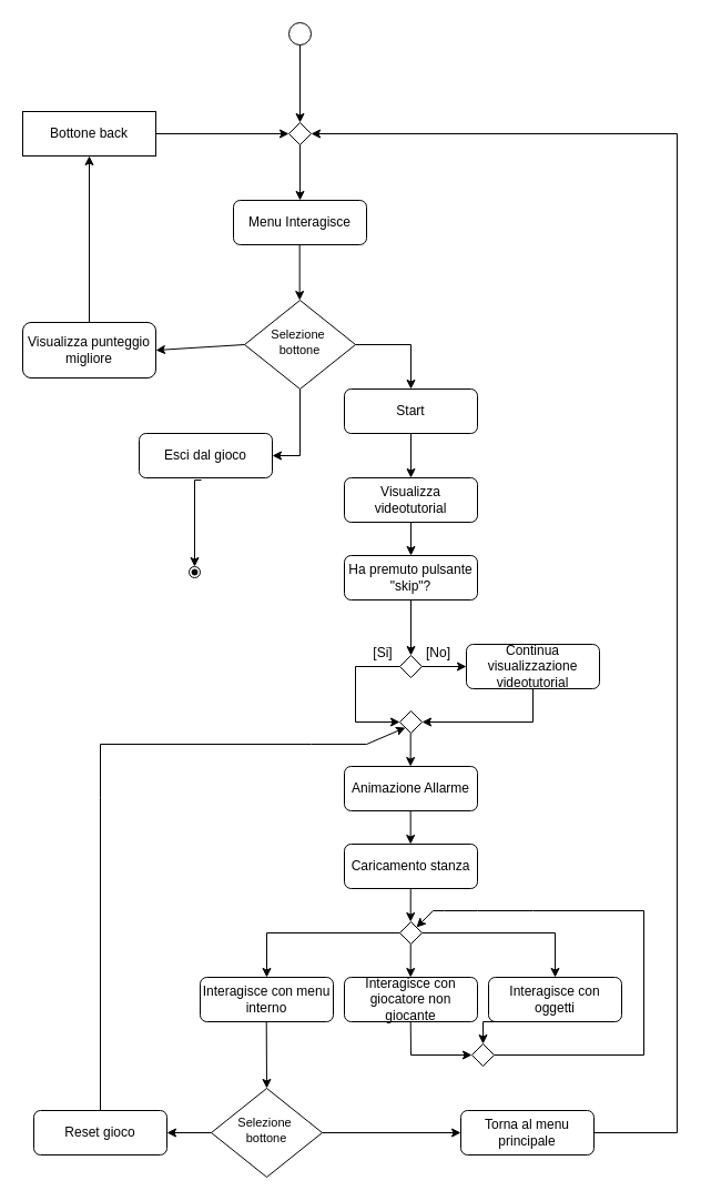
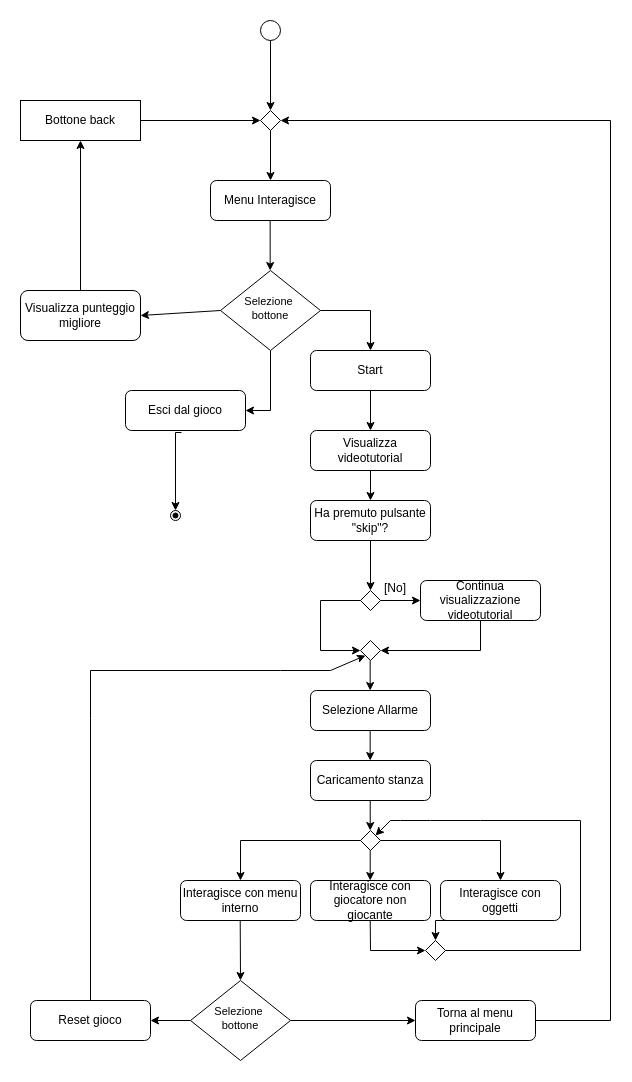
  <mxCell id="0" />
  <mxCell id="1" parent="0" />
  <mxCell id="2" value="" style="ellipse;whiteSpace=wrap;html=1;aspect=fixed;" vertex="1" parent="1"><mxGeometry x="260" y="20" width="20" height="20" as="geometry" /></mxCell>
  <mxCell id="3" value="Selezione&amp;nbsp;&lt;div&gt;bottone&lt;/div&gt;" style="rhombus;whiteSpace=wrap;html=1;shadow=0;fontFamily=Helvetica;fontSize=11;align=center;strokeWidth=1;spacing=6;spacingTop=-4;" vertex="1" parent="1"><mxGeometry x="220" y="270" width="100" height="80" as="geometry" /></mxCell>
  <mxCell id="4" value="Menu Interagisce" style="rounded=1;whiteSpace=wrap;html=1;fontSize=12;glass=0;strokeWidth=1;shadow=0;" vertex="1" parent="1"><mxGeometry x="210" y="180" width="120" height="40" as="geometry" /></mxCell>
  <mxCell id="5" value="" style="endArrow=classic;html=1;rounded=0;exitX=0.5;exitY=1;exitDx=0;exitDy=0;entryX=0.5;entryY=0;entryDx=0;entryDy=0;" edge="1" parent="1" source="2" target="47"><mxGeometry width="50" height="50" relative="1" as="geometry"><mxPoint x="190" y="100" as="sourcePoint" /><mxPoint x="270" y="90" as="targetPoint" /></mxGeometry></mxCell>
  <mxCell id="6" value="" style="endArrow=classic;html=1;rounded=0;exitX=0.5;exitY=1;exitDx=0;exitDy=0;entryX=0.5;entryY=0;entryDx=0;entryDy=0;" edge="1" parent="1" target="4"><mxGeometry width="50" height="50" relative="1" as="geometry"><mxPoint x="270" y="130" as="sourcePoint" /><mxPoint x="280" y="100" as="targetPoint" /></mxGeometry></mxCell>
  <mxCell id="7" value="" style="endArrow=classic;html=1;rounded=0;exitX=0.5;exitY=1;exitDx=0;exitDy=0;entryX=0.5;entryY=0;entryDx=0;entryDy=0;" edge="1" parent="1"><mxGeometry width="50" height="50" relative="1" as="geometry"><mxPoint x="269.66" y="220" as="sourcePoint" /><mxPoint x="269.66" y="270" as="targetPoint" /></mxGeometry></mxCell>
  <mxCell id="8" value="Esci dal gioco" style="rounded=1;whiteSpace=wrap;html=1;fontSize=12;glass=0;strokeWidth=1;shadow=0;" vertex="1" parent="1"><mxGeometry x="125" y="390" width="120" height="40" as="geometry" /></mxCell>
  <mxCell id="9" value="" style="endArrow=classic;html=1;rounded=0;exitX=1;exitY=0.5;exitDx=0;exitDy=0;" edge="1" parent="1" source="3"><mxGeometry width="50" height="50" relative="1" as="geometry"><mxPoint x="410" y="310" as="sourcePoint" /><mxPoint x="370" y="350" as="targetPoint" /><Array as="points"><mxPoint x="370" y="310" /></Array></mxGeometry></mxCell>
  <mxCell id="10" value="Start" style="rounded=1;whiteSpace=wrap;html=1;fontSize=12;glass=0;strokeWidth=1;shadow=0;" vertex="1" parent="1"><mxGeometry x="310" y="350" width="120" height="40" as="geometry" /></mxCell>
  <mxCell id="11" value="" style="rhombus;whiteSpace=wrap;html=1;labelBackgroundColor=#000000;labelBorderColor=default;textShadow=1;fillColor=none;" vertex="1" parent="1"><mxGeometry x="360" y="590" width="20" height="20" as="geometry" /></mxCell>
  <mxCell id="12" value="" style="endArrow=classic;html=1;rounded=0;exitX=0.5;exitY=1;exitDx=0;exitDy=0;" edge="1" parent="1" source="10"><mxGeometry width="50" height="50" relative="1" as="geometry"><mxPoint x="380" y="460" as="sourcePoint" /><mxPoint x="370" y="430" as="targetPoint" /></mxGeometry></mxCell>
  <mxCell id="13" value="Visualizza videotutorial" style="rounded=1;whiteSpace=wrap;html=1;fontSize=12;glass=0;strokeWidth=1;shadow=0;" vertex="1" parent="1"><mxGeometry x="310" y="430" width="120" height="40" as="geometry" /></mxCell>
  <mxCell id="14" value="Ha premuto pulsante &quot;skip&quot;?" style="rounded=1;whiteSpace=wrap;html=1;fontSize=12;glass=0;strokeWidth=1;shadow=0;" vertex="1" parent="1"><mxGeometry x="310" y="500" width="120" height="40" as="geometry" /></mxCell>
  <mxCell id="15" value="" style="endArrow=classic;html=1;rounded=0;exitX=0.5;exitY=1;exitDx=0;exitDy=0;" edge="1" parent="1" source="13" target="14"><mxGeometry width="50" height="50" relative="1" as="geometry"><mxPoint x="380" y="400" as="sourcePoint" /><mxPoint x="380" y="440" as="targetPoint" /></mxGeometry></mxCell>
  <mxCell id="16" value="" style="endArrow=classic;html=1;rounded=0;exitX=0.5;exitY=1;exitDx=0;exitDy=0;entryX=0.5;entryY=0;entryDx=0;entryDy=0;" edge="1" parent="1" source="14" target="11"><mxGeometry width="50" height="50" relative="1" as="geometry"><mxPoint x="380" y="480" as="sourcePoint" /><mxPoint x="380" y="510" as="targetPoint" /></mxGeometry></mxCell>
  <mxCell id="17" value="" style="endArrow=classic;html=1;rounded=0;exitX=1;exitY=0.5;exitDx=0;exitDy=0;" edge="1" parent="1" source="11"><mxGeometry width="50" height="50" relative="1" as="geometry"><mxPoint x="400" y="560" as="sourcePoint" /><mxPoint x="420" y="600" as="targetPoint" /></mxGeometry></mxCell>
  <mxCell id="18" value="" style="endArrow=classic;html=1;rounded=0;exitX=0;exitY=0.5;exitDx=0;exitDy=0;entryX=0;entryY=0.5;entryDx=0;entryDy=0;" edge="1" parent="1" source="11" target="22"><mxGeometry width="50" height="50" relative="1" as="geometry"><mxPoint x="280" y="600" as="sourcePoint" /><mxPoint x="320" y="600" as="targetPoint" /><Array as="points"><mxPoint x="320" y="600" /><mxPoint x="320" y="650" /></Array></mxGeometry></mxCell>
  <mxCell id="19" value="[No]" style="text;html=1;align=center;verticalAlign=middle;whiteSpace=wrap;rounded=0;" vertex="1" parent="1"><mxGeometry x="380" y="575" width="30" height="25" as="geometry" /></mxCell>
- <mxCell id="20" value="[Si]" style="text;html=1;align=center;verticalAlign=middle;whiteSpace=wrap;rounded=0;" vertex="1" parent="1"><mxGeometry x="330" y="575" width="30" height="25" as="geometry" /></mxCell>
  <mxCell id="21" value="Continua visualizzazione videotutorial" style="rounded=1;whiteSpace=wrap;html=1;fontSize=12;glass=0;strokeWidth=1;shadow=0;" vertex="1" parent="1"><mxGeometry x="420" y="580" width="120" height="40" as="geometry" /></mxCell>
  <mxCell id="22" value="" style="rhombus;whiteSpace=wrap;html=1;labelBackgroundColor=#000000;labelBorderColor=default;textShadow=1;fillColor=none;" vertex="1" parent="1"><mxGeometry x="360" y="640" width="20" height="20" as="geometry" /></mxCell>
  <mxCell id="23" value="" style="endArrow=classic;html=1;rounded=0;exitX=0.5;exitY=1;exitDx=0;exitDy=0;entryX=1;entryY=0.5;entryDx=0;entryDy=0;" edge="1" parent="1" source="21" target="22"><mxGeometry width="50" height="50" relative="1" as="geometry"><mxPoint x="410" y="660" as="sourcePoint" /><mxPoint x="450" y="660" as="targetPoint" /><Array as="points"><mxPoint x="480" y="650" /></Array></mxGeometry></mxCell>
  <mxCell id="24" value="" style="endArrow=classic;html=1;rounded=0;exitX=0.5;exitY=1;exitDx=0;exitDy=0;" edge="1" parent="1"><mxGeometry width="50" height="50" relative="1" as="geometry"><mxPoint x="369.66" y="660" as="sourcePoint" /><mxPoint x="369.66" y="690" as="targetPoint" /></mxGeometry></mxCell>
  <mxCell id="25" value="Caricamento stanza" style="rounded=1;whiteSpace=wrap;html=1;fontSize=12;glass=0;strokeWidth=1;shadow=0;" vertex="1" parent="1"><mxGeometry x="310" y="760" width="120" height="40" as="geometry" /></mxCell>
  <mxCell id="26" value="" style="endArrow=classic;html=1;rounded=0;exitX=0.5;exitY=1;exitDx=0;exitDy=0;" edge="1" parent="1"><mxGeometry width="50" height="50" relative="1" as="geometry"><mxPoint x="369.66" y="730" as="sourcePoint" /><mxPoint x="369.66" y="760" as="targetPoint" /></mxGeometry></mxCell>
- <mxCell id="27" value="Animazione Allarme" style="rounded=1;whiteSpace=wrap;html=1;fontSize=12;glass=0;strokeWidth=1;shadow=0;" vertex="1" parent="1"><mxGeometry x="310" y="690" width="120" height="40" as="geometry" /></mxCell>
+ <mxCell id="27" value="Selezione Allarme" style="rounded=1;whiteSpace=wrap;html=1;fontSize=12;glass=0;strokeWidth=1;shadow=0;" vertex="1" parent="1"><mxGeometry x="310" y="690" width="120" height="40" as="geometry" /></mxCell>
  <mxCell id="28" value="Interagisce con giocatore non giocante" style="rounded=1;whiteSpace=wrap;html=1;fontSize=12;glass=0;strokeWidth=1;shadow=0;" vertex="1" parent="1"><mxGeometry x="310" y="880" width="120" height="40" as="geometry" /></mxCell>
  <mxCell id="29" value="" style="rhombus;whiteSpace=wrap;html=1;labelBackgroundColor=#000000;labelBorderColor=default;textShadow=1;fillColor=none;" vertex="1" parent="1"><mxGeometry x="360" y="830" width="20" height="20" as="geometry" /></mxCell>
  <mxCell id="30" value="" style="endArrow=classic;html=1;rounded=0;exitX=0.5;exitY=1;exitDx=0;exitDy=0;" edge="1" parent="1"><mxGeometry width="50" height="50" relative="1" as="geometry"><mxPoint x="369.71" y="800" as="sourcePoint" /><mxPoint x="369.71" y="830" as="targetPoint" /></mxGeometry></mxCell>
  <mxCell id="31" value="" style="endArrow=classic;html=1;rounded=0;exitX=0.5;exitY=1;exitDx=0;exitDy=0;" edge="1" parent="1"><mxGeometry width="50" height="50" relative="1" as="geometry"><mxPoint x="369.71" y="850" as="sourcePoint" /><mxPoint x="369.71" y="880" as="targetPoint" /></mxGeometry></mxCell>
  <mxCell id="32" value="" style="endArrow=classic;html=1;rounded=0;exitX=1;exitY=0.5;exitDx=0;exitDy=0;entryX=0.5;entryY=0;entryDx=0;entryDy=0;" edge="1" parent="1" source="29" target="33"><mxGeometry width="50" height="50" relative="1" as="geometry"><mxPoint x="410" y="820" as="sourcePoint" /><mxPoint x="410" y="840" as="targetPoint" /><Array as="points"><mxPoint x="500" y="840" /></Array></mxGeometry></mxCell>
  <mxCell id="33" value="Interagisce con oggetti" style="rounded=1;whiteSpace=wrap;html=1;fontSize=12;glass=0;strokeWidth=1;shadow=0;" vertex="1" parent="1"><mxGeometry x="440" y="880" width="120" height="40" as="geometry" /></mxCell>
  <mxCell id="34" value="" style="endArrow=classic;html=1;rounded=0;exitX=0;exitY=0.5;exitDx=0;exitDy=0;entryX=0.5;entryY=0;entryDx=0;entryDy=0;" edge="1" parent="1" source="29" target="35"><mxGeometry width="50" height="50" relative="1" as="geometry"><mxPoint x="330" y="850" as="sourcePoint" /><mxPoint x="300" y="890" as="targetPoint" /><Array as="points"><mxPoint x="240" y="840" /></Array></mxGeometry></mxCell>
  <mxCell id="35" value="Interagisce con menu interno" style="rounded=1;whiteSpace=wrap;html=1;fontSize=12;glass=0;strokeWidth=1;shadow=0;" vertex="1" parent="1"><mxGeometry x="180" y="880" width="120" height="40" as="geometry" /></mxCell>
  <mxCell id="36" value="" style="rhombus;whiteSpace=wrap;html=1;labelBackgroundColor=#000000;labelBorderColor=default;textShadow=1;fillColor=none;" vertex="1" parent="1"><mxGeometry x="425" y="940" width="20" height="20" as="geometry" /></mxCell>
  <mxCell id="37" value="" style="endArrow=classic;html=1;rounded=0;exitX=0.5;exitY=1;exitDx=0;exitDy=0;entryX=0;entryY=0.5;entryDx=0;entryDy=0;" edge="1" parent="1" target="36"><mxGeometry width="50" height="50" relative="1" as="geometry"><mxPoint x="369.71" y="920" as="sourcePoint" /><mxPoint x="369.71" y="950" as="targetPoint" /><Array as="points"><mxPoint x="370" y="950" /></Array></mxGeometry></mxCell>
  <mxCell id="38" value="" style="endArrow=classic;html=1;rounded=0;exitX=0.5;exitY=1;exitDx=0;exitDy=0;entryX=0.5;entryY=0;entryDx=0;entryDy=0;" edge="1" parent="1" target="36"><mxGeometry width="50" height="50" relative="1" as="geometry"><mxPoint x="499.71" y="920" as="sourcePoint" /><mxPoint x="499.71" y="950" as="targetPoint" /><Array as="points"><mxPoint x="435" y="920" /></Array></mxGeometry></mxCell>
  <mxCell id="39" value="" style="endArrow=classic;html=1;rounded=0;entryX=1;entryY=0;entryDx=0;entryDy=0;exitX=1;exitY=0.5;exitDx=0;exitDy=0;" edge="1" parent="1" source="36" target="29"><mxGeometry width="50" height="50" relative="1" as="geometry"><mxPoint x="450" y="950" as="sourcePoint" /><mxPoint x="565.29" y="965" as="targetPoint" /><Array as="points"><mxPoint x="580" y="950" /><mxPoint x="580" y="820" /><mxPoint x="480" y="820" /><mxPoint x="430" y="820" /><mxPoint x="400" y="820" /><mxPoint x="390" y="820" /></Array></mxGeometry></mxCell>
  <mxCell id="40" value="Selezione&amp;nbsp;&lt;div&gt;bottone&lt;/div&gt;" style="rhombus;whiteSpace=wrap;html=1;shadow=0;fontFamily=Helvetica;fontSize=11;align=center;strokeWidth=1;spacing=6;spacingTop=-4;" vertex="1" parent="1"><mxGeometry x="190" y="980" width="100" height="80" as="geometry" /></mxCell>
  <mxCell id="41" value="" style="endArrow=classic;html=1;rounded=0;exitX=0.5;exitY=1;exitDx=0;exitDy=0;entryX=0.5;entryY=0;entryDx=0;entryDy=0;" edge="1" parent="1" target="40"><mxGeometry width="50" height="50" relative="1" as="geometry"><mxPoint x="239.71" y="920" as="sourcePoint" /><mxPoint x="239.71" y="950" as="targetPoint" /></mxGeometry></mxCell>
  <mxCell id="42" value="Reset gioco" style="rounded=1;whiteSpace=wrap;html=1;fontSize=12;glass=0;strokeWidth=1;shadow=0;" vertex="1" parent="1"><mxGeometry x="30" y="1000" width="120" height="40" as="geometry" /></mxCell>
  <mxCell id="43" value="" style="endArrow=classic;html=1;rounded=0;entryX=1;entryY=0.5;entryDx=0;entryDy=0;exitX=0;exitY=0.5;exitDx=0;exitDy=0;" edge="1" parent="1" source="40" target="42"><mxGeometry width="50" height="50" relative="1" as="geometry"><mxPoint x="239.71" y="1030" as="sourcePoint" /><mxPoint x="239.71" y="1060" as="targetPoint" /><Array as="points" /></mxGeometry></mxCell>
  <mxCell id="44" value="Torna al menu principale" style="rounded=1;whiteSpace=wrap;html=1;fontSize=12;glass=0;strokeWidth=1;shadow=0;" vertex="1" parent="1"><mxGeometry x="415" y="1000" width="120" height="40" as="geometry" /></mxCell>
  <mxCell id="45" value="" style="endArrow=classic;html=1;rounded=0;exitX=1;exitY=0.5;exitDx=0;exitDy=0;entryX=0;entryY=0.5;entryDx=0;entryDy=0;" edge="1" parent="1" source="40" target="44"><mxGeometry width="50" height="50" relative="1" as="geometry"><mxPoint x="309.43" y="1000" as="sourcePoint" /><mxPoint x="309.43" y="1030" as="targetPoint" /></mxGeometry></mxCell>
  <mxCell id="46" value="" style="endArrow=classic;html=1;rounded=0;entryX=0;entryY=1;entryDx=0;entryDy=0;" edge="1" parent="1" target="22"><mxGeometry width="50" height="50" relative="1" as="geometry"><mxPoint x="90" y="1000" as="sourcePoint" /><mxPoint x="361.765" y="660.005" as="targetPoint" /><Array as="points"><mxPoint x="90" y="718.24" /><mxPoint x="90" y="670" /><mxPoint x="280" y="670" /><mxPoint x="330" y="670" /></Array></mxGeometry></mxCell>
  <mxCell id="47" value="" style="rhombus;whiteSpace=wrap;html=1;labelBackgroundColor=#000000;labelBorderColor=default;textShadow=1;fillColor=none;" vertex="1" parent="1"><mxGeometry x="260" y="110" width="20" height="20" as="geometry" /></mxCell>
  <mxCell id="48" value="" style="endArrow=classic;html=1;rounded=0;entryX=0.5;entryY=0;entryDx=0;entryDy=0;" edge="1" parent="1" target="49"><mxGeometry width="50" height="50" relative="1" as="geometry"><mxPoint x="181" y="432" as="sourcePoint" /><mxPoint x="106" y="490" as="targetPoint" /><Array as="points"><mxPoint x="175" y="432" /></Array></mxGeometry></mxCell>
  <mxCell id="49" value="" style="ellipse;whiteSpace=wrap;html=1;aspect=fixed;" vertex="1" parent="1"><mxGeometry x="170" y="510" width="10" height="10" as="geometry" /></mxCell>
  <mxCell id="50" value="" style="ellipse;whiteSpace=wrap;html=1;aspect=fixed;fillColor=#000000;" vertex="1" parent="1"><mxGeometry x="172.5" y="512.5" width="5" height="5" as="geometry" /></mxCell>
  <mxCell id="51" value="" style="endArrow=classic;html=1;rounded=0;exitX=0.5;exitY=1;exitDx=0;exitDy=0;entryX=1;entryY=0.5;entryDx=0;entryDy=0;" edge="1" parent="1" source="3" target="8"><mxGeometry width="50" height="50" relative="1" as="geometry"><mxPoint x="279.66" y="230" as="sourcePoint" /><mxPoint x="279.66" y="280" as="targetPoint" /><Array as="points"><mxPoint x="270" y="410" /></Array></mxGeometry></mxCell>
  <mxCell id="52" value="" style="endArrow=classic;html=1;rounded=0;exitX=1;exitY=0.5;exitDx=0;exitDy=0;entryX=1;entryY=0.5;entryDx=0;entryDy=0;" edge="1" parent="1" source="44" target="47"><mxGeometry width="50" height="50" relative="1" as="geometry"><mxPoint x="300" y="1030" as="sourcePoint" /><mxPoint x="340" y="1030" as="targetPoint" /><Array as="points"><mxPoint x="610" y="1020" /><mxPoint x="610" y="120" /></Array></mxGeometry></mxCell>
  <mxCell id="53" value="Visualizza punteggio migliore" style="rounded=1;whiteSpace=wrap;html=1;fontSize=12;glass=0;strokeWidth=1;shadow=0;" vertex="1" parent="1"><mxGeometry x="20" y="290" width="120" height="50" as="geometry" /></mxCell>
  <mxCell id="54" value="" style="endArrow=classic;html=1;rounded=0;exitX=0;exitY=0.5;exitDx=0;exitDy=0;entryX=1;entryY=0.5;entryDx=0;entryDy=0;" edge="1" parent="1" source="3" target="53"><mxGeometry width="50" height="50" relative="1" as="geometry"><mxPoint x="280" y="140" as="sourcePoint" /><mxPoint x="130" y="200" as="targetPoint" /></mxGeometry></mxCell>
  <mxCell id="55" value="Bottone back" style="whiteSpace=wrap;html=1;fontSize=12;glass=0;strokeWidth=1;shadow=0;rounded=0;" vertex="1" parent="1"><mxGeometry x="20" y="100" width="120" height="40" as="geometry" /></mxCell>
  <mxCell id="56" value="" style="endArrow=classic;html=1;rounded=0;exitX=0.5;exitY=0;exitDx=0;exitDy=0;entryX=0.5;entryY=1;entryDx=0;entryDy=0;" edge="1" parent="1" source="53" target="55"><mxGeometry width="50" height="50" relative="1" as="geometry"><mxPoint x="230" y="320" as="sourcePoint" /><mxPoint x="150" y="320" as="targetPoint" /></mxGeometry></mxCell>
  <mxCell id="57" value="" style="endArrow=classic;html=1;rounded=0;exitX=1;exitY=0.5;exitDx=0;exitDy=0;entryX=0;entryY=0.5;entryDx=0;entryDy=0;" edge="1" parent="1" source="55" target="47"><mxGeometry width="50" height="50" relative="1" as="geometry"><mxPoint x="90" y="300" as="sourcePoint" /><mxPoint x="90" y="150" as="targetPoint" /></mxGeometry></mxCell>
